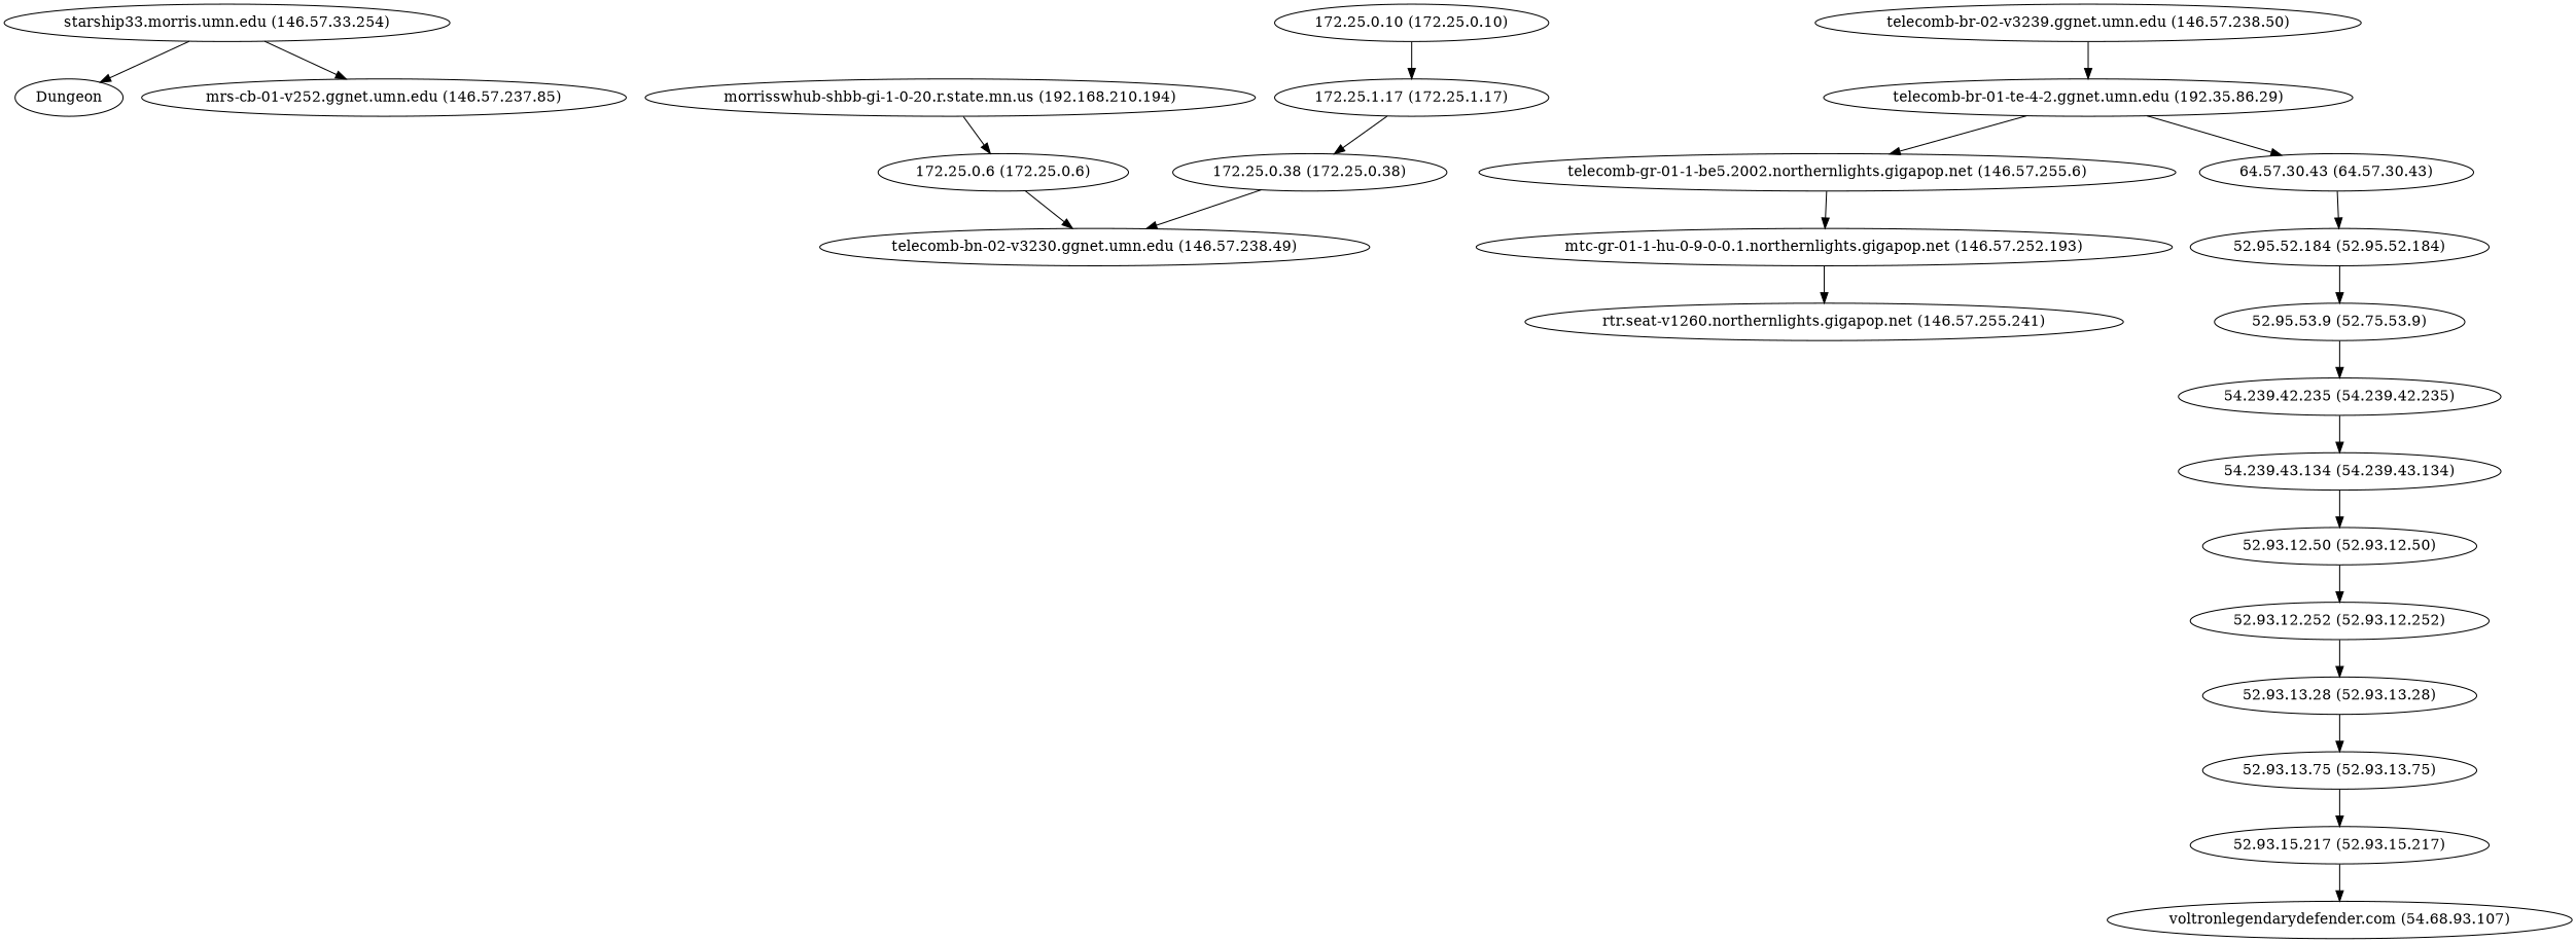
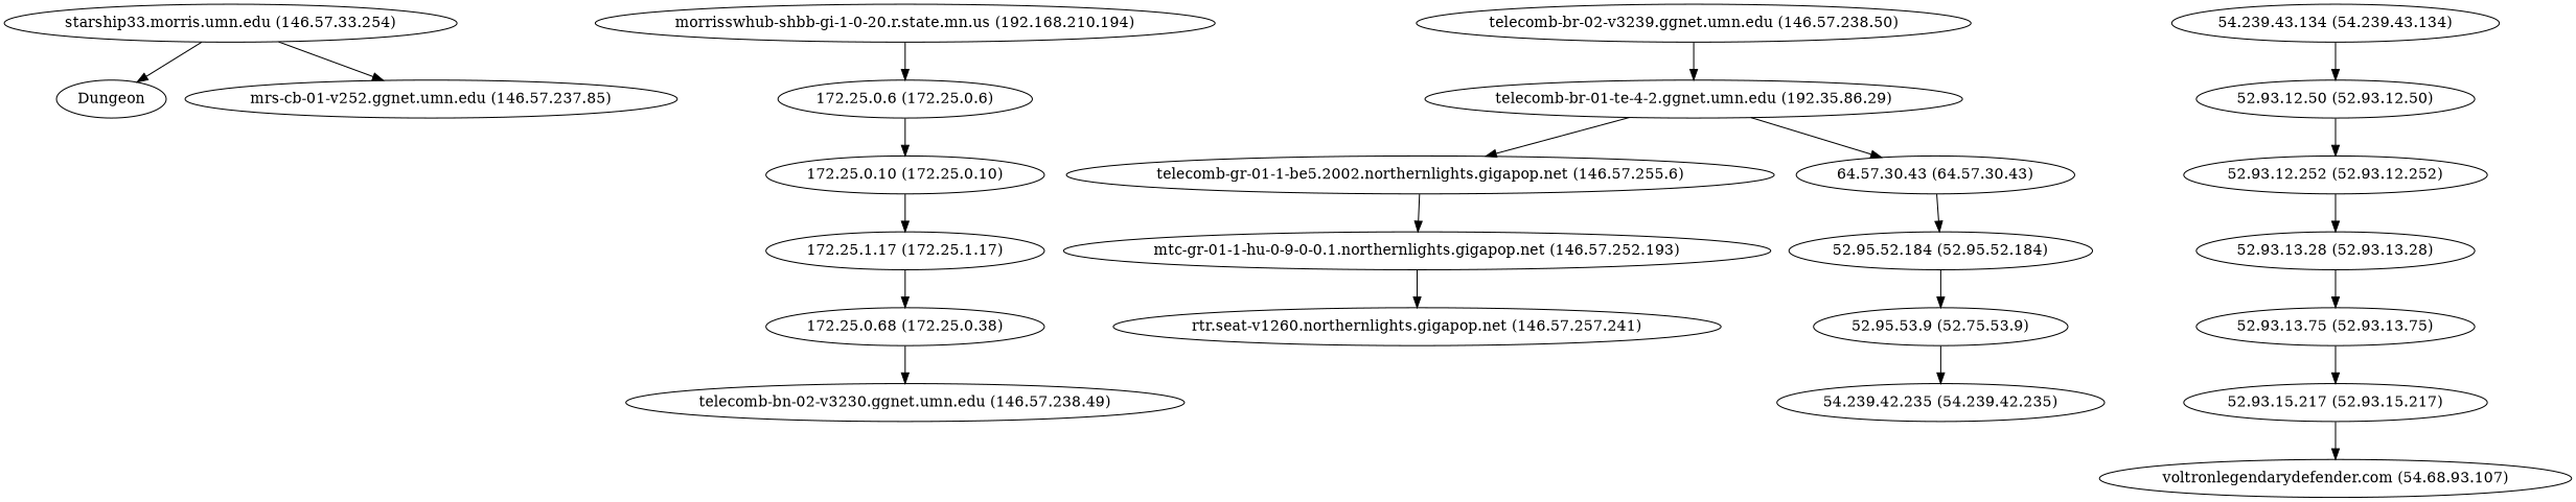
  digraph {
    "starship33.morris.umn.edu (146.57.33.254)"
    Dungeon
    "mrs-cb-01-v252.ggnet.umn.edu (146.57.237.85)"
    "morrisswhub-shbb-gi-1-0-20.r.state.mn.us (192.168.210.194)"
    "172.25.0.6 (172.25.0.6)"
    "172.25.0.10 (172.25.0.10)"
    "172.25.1.17 (172.25.1.17)"
-   "172.25.0.38 (172.25.0.38)"
+   "172.25.0.38 (172.25.0.38)" [label="172.25.0.68 (172.25.0.38)"]
    "telecomb-bn-02-v3230.ggnet.umn.edu (146.57.238.49)"
    "telecomb-br-02-v3239.ggnet.umn.edu (146.57.238.50)"
    "telecomb-br-01-te-4-2.ggnet.umn.edu (192.35.86.29)"
    "telecomb-gr-01-1-be5.2002.northernlights.gigapop.net (146.57.255.6)"
    "64.57.30.43 (64.57.30.43)"
    "mtc-gr-01-1-hu-0-9-0-0.1.northernlights.gigapop.net (146.57.252.193)"
-   "rtr.seat-v1260.northernlights.gigapop.net (146.57.255.241)"
+   "rtr.seat-v1260.northernlights.gigapop.net (146.57.255.241)" [label="rtr.seat-v1260.northernlights.gigapop.net (146.57.257.241)"]
    "52.95.52.184 (52.95.52.184)"
    n17 [label="52.95.53.9 (52.75.53.9)"]
    "54.239.42.235 (54.239.42.235)"
    "54.239.43.134 (54.239.43.134)"
    "52.93.12.50 (52.93.12.50)"
    "52.93.12.252 (52.93.12.252)"
    "52.93.13.28 (52.93.13.28)"
    "52.93.13.75 (52.93.13.75)"
    "52.93.15.217 (52.93.15.217)"
    "voltronlegendarydefender.com (54.68.93.107)"
    "starship33.morris.umn.edu (146.57.33.254)" -> Dungeon
    "starship33.morris.umn.edu (146.57.33.254)" -> "mrs-cb-01-v252.ggnet.umn.edu (146.57.237.85)"
    "morrisswhub-shbb-gi-1-0-20.r.state.mn.us (192.168.210.194)" -> "172.25.0.6 (172.25.0.6)"
-   "172.25.0.6 (172.25.0.6)" -> "telecomb-bn-02-v3230.ggnet.umn.edu (146.57.238.49)"
+   "172.25.0.6 (172.25.0.6)" -> "172.25.0.10 (172.25.0.10)"
    "172.25.0.10 (172.25.0.10)" -> "172.25.1.17 (172.25.1.17)"
    "172.25.1.17 (172.25.1.17)" -> "172.25.0.38 (172.25.0.38)"
    "172.25.0.38 (172.25.0.38)" -> "telecomb-bn-02-v3230.ggnet.umn.edu (146.57.238.49)"
    "telecomb-br-02-v3239.ggnet.umn.edu (146.57.238.50)" -> "telecomb-br-01-te-4-2.ggnet.umn.edu (192.35.86.29)"
    "telecomb-br-01-te-4-2.ggnet.umn.edu (192.35.86.29)" -> "telecomb-gr-01-1-be5.2002.northernlights.gigapop.net (146.57.255.6)"
    "telecomb-br-01-te-4-2.ggnet.umn.edu (192.35.86.29)" -> "64.57.30.43 (64.57.30.43)"
    "telecomb-gr-01-1-be5.2002.northernlights.gigapop.net (146.57.255.6)" -> "mtc-gr-01-1-hu-0-9-0-0.1.northernlights.gigapop.net (146.57.252.193)"
    "64.57.30.43 (64.57.30.43)" -> "52.95.52.184 (52.95.52.184)"
    "mtc-gr-01-1-hu-0-9-0-0.1.northernlights.gigapop.net (146.57.252.193)" -> "rtr.seat-v1260.northernlights.gigapop.net (146.57.255.241)"
    "52.95.52.184 (52.95.52.184)" -> n17
    n17 -> "54.239.42.235 (54.239.42.235)"
-   "54.239.42.235 (54.239.42.235)" -> "54.239.43.134 (54.239.43.134)"
    "54.239.43.134 (54.239.43.134)" -> "52.93.12.50 (52.93.12.50)"
    "52.93.12.50 (52.93.12.50)" -> "52.93.12.252 (52.93.12.252)"
    "52.93.12.252 (52.93.12.252)" -> "52.93.13.28 (52.93.13.28)"
    "52.93.13.28 (52.93.13.28)" -> "52.93.13.75 (52.93.13.75)"
    "52.93.13.75 (52.93.13.75)" -> "52.93.15.217 (52.93.15.217)"
    "52.93.15.217 (52.93.15.217)" -> "voltronlegendarydefender.com (54.68.93.107)"
  }
